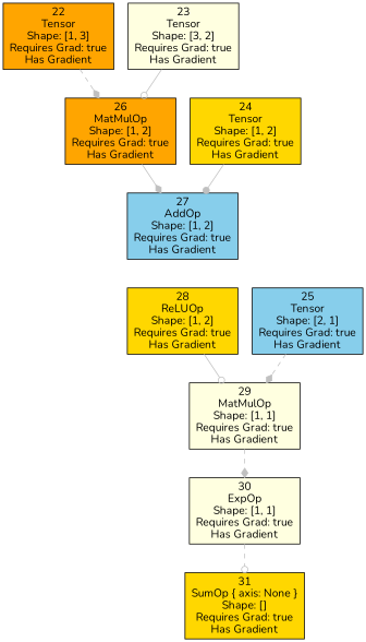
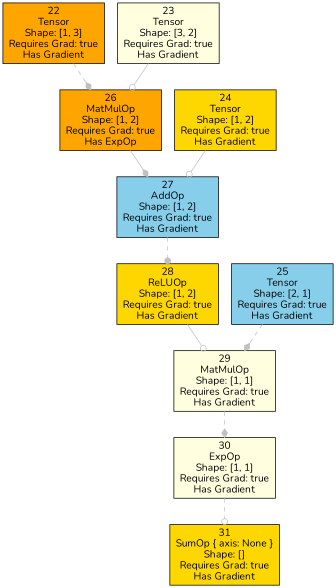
  digraph {
    fontname=Nunito
    rankdir=TB
    node [fillcolor=gold fontname=Nunito shape=box style=filled]
    edge [arrowhead=diamond color=gray fontname=Nunito style=dashed]
    n1 [label="31\nSumOp { axis: None }\nShape: []\nRequires Grad: true\nHas Gradient"]
    n2 [fillcolor=lightyellow label="30\nExpOp\nShape: [1, 1]\nRequires Grad: true\nHas Gradient"]
    n3 [fillcolor=lightyellow label="29\nMatMulOp\nShape: [1, 1]\nRequires Grad: true\nHas Gradient"]
    n4 [label="28\nReLUOp\nShape: [1, 2]\nRequires Grad: true\nHas Gradient"]
    n5 [fillcolor=skyblue label="27\nAddOp\nShape: [1, 2]\nRequires Grad: true\nHas Gradient"]
-   n6 [fillcolor=orange label="26\nMatMulOp\nShape: [1, 2]\nRequires Grad: true\nHas Gradient"]
+   n6 [fillcolor=orange label="26\nMatMulOp\nShape: [1, 2]\nRequires Grad: true\nHas ExpOp"]
    n7 [fillcolor=orange label="22\nTensor\nShape: [1, 3]\nRequires Grad: true\nHas Gradient"]
    n8 [fillcolor=lightyellow label="23\nTensor\nShape: [3, 2]\nRequires Grad: true\nHas Gradient"]
    n9 [label="24\nTensor\nShape: [1, 2]\nRequires Grad: true\nHas Gradient"]
    n10 [fillcolor=skyblue label="25\nTensor\nShape: [2, 1]\nRequires Grad: true\nHas Gradient"]
    n2 -> n1 [arrowhead=odot]
    n3 -> n2
    n4 -> n3 [arrowhead=odot style=solid]
+   n5 -> n4 [arrowhead=dot]
    n6 -> n5 [style=solid]
    n7 -> n6
    n8 -> n6 [arrowhead=odot style=solid]
-   n9 -> n5 [arrowhead=dot style=solid]
+   n9 -> n5 [arrowhead=odot style=solid]
    n10 -> n3
  }
